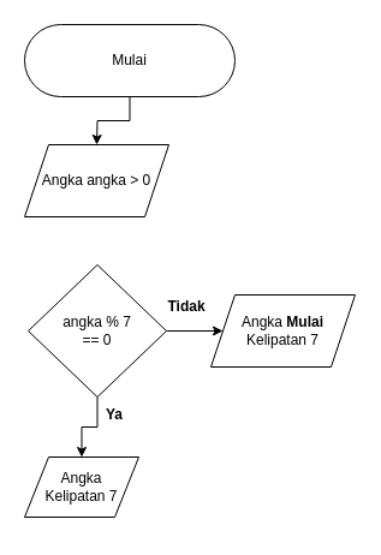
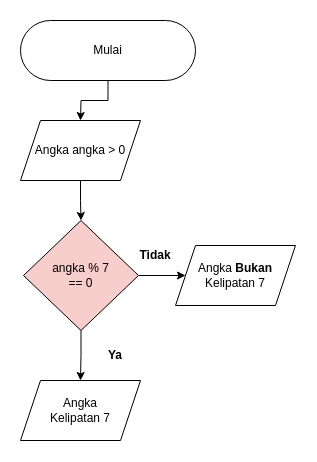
  <mxCell id="0" />
  <mxCell id="1" parent="0" />
  <mxCell id="2" style="edgeStyle=orthogonalEdgeStyle;rounded=0;orthogonalLoop=1;jettySize=auto;html=1;exitX=0.5;exitY=1;exitDx=0;exitDy=0;entryX=0.5;entryY=0;entryDx=0;entryDy=0;" edge="1" parent="1" source="3"><mxGeometry relative="1" as="geometry"><mxPoint x="80" y="120" as="targetPoint" /></mxGeometry></mxCell>
  <mxCell id="3" value="Mulai" style="rounded=1;whiteSpace=wrap;html=1;arcSize=50;" vertex="1" parent="1"><mxGeometry x="20" y="20" width="175" height="60" as="geometry" /></mxCell>
+ <mxCell id="4" style="edgeStyle=orthogonalEdgeStyle;rounded=0;orthogonalLoop=1;jettySize=auto;html=1;exitX=0.5;exitY=1;exitDx=0;exitDy=0;entryX=0.5;entryY=0;entryDx=0;entryDy=0;" edge="1" parent="1" source="5" target="8"><mxGeometry relative="1" as="geometry" /></mxCell>
  <mxCell id="5" value="Angka angka &amp;gt; 0" style="shape=parallelogram;perimeter=parallelogramPerimeter;whiteSpace=wrap;html=1;fixedSize=1;" vertex="1" parent="1"><mxGeometry x="20" y="120" width="120" height="60" as="geometry" /></mxCell>
  <mxCell id="6" style="edgeStyle=orthogonalEdgeStyle;rounded=0;orthogonalLoop=1;jettySize=auto;html=1;exitX=1;exitY=0.5;exitDx=0;exitDy=0;" edge="1" parent="1" source="8" target="9"><mxGeometry relative="1" as="geometry" /></mxCell>
  <mxCell id="7" style="edgeStyle=orthogonalEdgeStyle;rounded=0;orthogonalLoop=1;jettySize=auto;html=1;exitX=0.5;exitY=1;exitDx=0;exitDy=0;entryX=0.5;entryY=0;entryDx=0;entryDy=0;" edge="1" parent="1" source="8" target="10"><mxGeometry relative="1" as="geometry" /></mxCell>
- <mxCell id="8" value="angka % 7 &lt;br&gt;== 0" style="rhombus;whiteSpace=wrap;html=1;" vertex="1" parent="1"><mxGeometry x="23" y="220" width="115" height="110" as="geometry" /></mxCell>
- <mxCell id="9" value="Angka &lt;b&gt;Mulai &lt;/b&gt;Kelipatan 7" style="shape=parallelogram;perimeter=parallelogramPerimeter;whiteSpace=wrap;html=1;fixedSize=1;" vertex="1" parent="1"><mxGeometry x="175" y="245" width="120" height="60" as="geometry" /></mxCell>
- <mxCell id="10" value="Angka &lt;br&gt;Kelipatan 7" style="shape=parallelogram;perimeter=parallelogramPerimeter;whiteSpace=wrap;html=1;fixedSize=1;" vertex="1" parent="1"><mxGeometry x="20" y="380" width="95" height="50" as="geometry" /></mxCell>
- <mxCell id="11" value="&lt;b&gt;Ya&lt;/b&gt;" style="text;html=1;strokeColor=none;fillColor=none;align=center;verticalAlign=middle;whiteSpace=wrap;rounded=0;" vertex="1" parent="1"><mxGeometry x="65" y="330" width="60" height="30" as="geometry" /></mxCell>
+ <mxCell id="8" value="angka % 7 &lt;br&gt;== 0" style="rhombus;whiteSpace=wrap;html=1;fillColor=#f8cecc;" vertex="1" parent="1"><mxGeometry x="23" y="220" width="115" height="110" as="geometry" /></mxCell>
+ <mxCell id="9" value="Angka &lt;b&gt;Bukan &lt;/b&gt;Kelipatan 7" style="shape=parallelogram;perimeter=parallelogramPerimeter;whiteSpace=wrap;html=1;fixedSize=1;" vertex="1" parent="1"><mxGeometry x="175" y="245" width="120" height="60" as="geometry" /></mxCell>
+ <mxCell id="10" value="Angka &lt;br&gt;Kelipatan 7" style="shape=parallelogram;perimeter=parallelogramPerimeter;whiteSpace=wrap;html=1;fixedSize=1;" vertex="1" parent="1"><mxGeometry x="20" y="380" width="120" height="60" as="geometry" /></mxCell>
+ <mxCell id="11" value="&lt;b&gt;Ya&lt;/b&gt;" style="text;html=1;strokeColor=none;fillColor=none;align=center;verticalAlign=middle;whiteSpace=wrap;rounded=0;" vertex="1" parent="1"><mxGeometry x="85" y="340" width="60" height="30" as="geometry" /></mxCell>
  <mxCell id="12" value="&lt;b&gt;Tidak&lt;/b&gt;" style="text;html=1;strokeColor=none;fillColor=none;align=center;verticalAlign=middle;whiteSpace=wrap;rounded=0;" vertex="1" parent="1"><mxGeometry x="125" y="240" width="60" height="30" as="geometry" /></mxCell>
